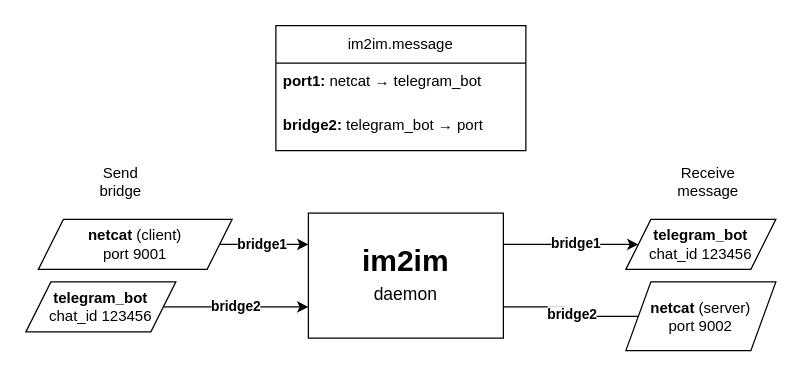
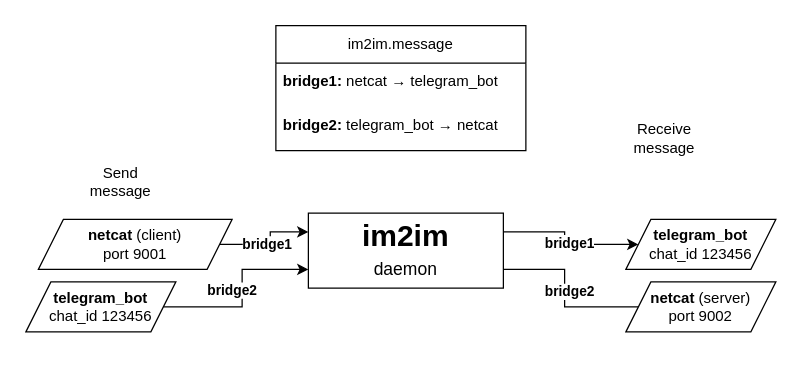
  <mxCell id="0" />
  <mxCell id="1" parent="0" />
  <mxCell id="2" style="edgeStyle=orthogonalEdgeStyle;rounded=0;orthogonalLoop=1;jettySize=auto;html=1;exitX=1;exitY=0.25;exitDx=0;exitDy=0;entryX=0;entryY=0.5;entryDx=0;entryDy=0;" parent="1" source="6" target="13" edge="1"><mxGeometry relative="1" as="geometry" /></mxCell>
  <mxCell id="3" value="&lt;b&gt;bridge1&lt;/b&gt;" style="edgeLabel;html=1;align=center;verticalAlign=middle;resizable=0;points=[];" parent="2" vertex="1" connectable="0"><mxGeometry x="0.056" y="2" relative="1" as="geometry"><mxPoint as="offset" /></mxGeometry></mxCell>
  <mxCell id="4" style="edgeStyle=orthogonalEdgeStyle;rounded=0;orthogonalLoop=1;jettySize=auto;html=1;exitX=1;exitY=0.75;exitDx=0;exitDy=0;entryX=0;entryY=0.5;entryDx=0;entryDy=0;endArrow=none;" parent="1" source="6" target="17" edge="1"><mxGeometry relative="1" as="geometry" /></mxCell>
  <mxCell id="5" value="&lt;b&gt;bridge2&lt;/b&gt;" style="edgeLabel;html=1;align=center;verticalAlign=middle;resizable=0;points=[];" parent="4" vertex="1" connectable="0"><mxGeometry y="-1" relative="1" as="geometry"><mxPoint x="4" y="-3" as="offset" /></mxGeometry></mxCell>
- <mxCell id="6" value="&lt;b&gt;&lt;font style=&quot;font-size: 24px;&quot;&gt;im2im&lt;/font&gt;&lt;/b&gt;&lt;br style=&quot;font-size: 18px;&quot;&gt;&lt;font style=&quot;font-size: 14px;&quot;&gt;daemon&lt;/font&gt;" style="rounded=0;whiteSpace=wrap;html=1;fontSize=18;" parent="1" vertex="1"><mxGeometry x="246" y="170" width="156" height="100" as="geometry" /></mxCell>
+ <mxCell id="6" value="&lt;b&gt;&lt;font style=&quot;font-size: 24px;&quot;&gt;im2im&lt;/font&gt;&lt;/b&gt;&lt;br style=&quot;font-size: 18px;&quot;&gt;&lt;font style=&quot;font-size: 14px;&quot;&gt;daemon&lt;/font&gt;" style="rounded=0;whiteSpace=wrap;html=1;fontSize=18;" parent="1" vertex="1"><mxGeometry x="246" y="170" width="156" height="60" as="geometry" /></mxCell>
  <mxCell id="7" value="im2im.message" style="swimlane;fontStyle=0;childLayout=stackLayout;horizontal=1;startSize=30;horizontalStack=0;resizeParent=1;resizeParentMax=0;resizeLast=0;collapsible=1;marginBottom=0;whiteSpace=wrap;html=1;" parent="1" vertex="1"><mxGeometry x="220" y="20" width="200" height="100" as="geometry" /></mxCell>
- <mxCell id="8" value="&lt;b&gt;port1:&lt;/b&gt;&amp;nbsp;netcat → telegram_bot" style="text;strokeColor=none;fillColor=none;align=left;verticalAlign=middle;spacingLeft=4;spacingRight=4;overflow=hidden;points=[[0,0.5],[1,0.5]];portConstraint=eastwest;rotatable=0;whiteSpace=wrap;html=1;" parent="7" vertex="1"><mxGeometry y="30" width="200" height="30" as="geometry" /></mxCell>
- <mxCell id="9" value="&lt;b&gt;bridge2:&lt;/b&gt; telegram_bot&amp;nbsp;→ port" style="text;strokeColor=none;fillColor=none;align=left;verticalAlign=middle;spacingLeft=4;spacingRight=4;overflow=hidden;points=[[0,0.5],[1,0.5]];portConstraint=eastwest;rotatable=0;whiteSpace=wrap;html=1;" parent="7" vertex="1"><mxGeometry y="60" width="200" height="40" as="geometry" /></mxCell>
+ <mxCell id="8" value="&lt;b&gt;bridge1:&lt;/b&gt;&amp;nbsp;netcat → telegram_bot" style="text;strokeColor=none;fillColor=none;align=left;verticalAlign=middle;spacingLeft=4;spacingRight=4;overflow=hidden;points=[[0,0.5],[1,0.5]];portConstraint=eastwest;rotatable=0;whiteSpace=wrap;html=1;" parent="7" vertex="1"><mxGeometry y="30" width="200" height="30" as="geometry" /></mxCell>
+ <mxCell id="9" value="&lt;b&gt;bridge2:&lt;/b&gt; telegram_bot&amp;nbsp;→ netcat" style="text;strokeColor=none;fillColor=none;align=left;verticalAlign=middle;spacingLeft=4;spacingRight=4;overflow=hidden;points=[[0,0.5],[1,0.5]];portConstraint=eastwest;rotatable=0;whiteSpace=wrap;html=1;" parent="7" vertex="1"><mxGeometry y="60" width="200" height="40" as="geometry" /></mxCell>
  <mxCell id="10" style="edgeStyle=orthogonalEdgeStyle;rounded=0;orthogonalLoop=1;jettySize=auto;html=1;exitX=1;exitY=0.5;exitDx=0;exitDy=0;entryX=0;entryY=0.25;entryDx=0;entryDy=0;" parent="1" source="12" target="6" edge="1"><mxGeometry relative="1" as="geometry" /></mxCell>
  <mxCell id="11" value="&lt;b&gt;bridge1&lt;/b&gt;" style="edgeLabel;html=1;align=center;verticalAlign=middle;resizable=0;points=[];" parent="10" vertex="1" connectable="0"><mxGeometry x="-0.075" y="-3" relative="1" as="geometry"><mxPoint y="-4" as="offset" /></mxGeometry></mxCell>
  <mxCell id="12" value="&lt;b&gt;netcat&lt;/b&gt; (client)&lt;br&gt;port 9001" style="shape=parallelogram;perimeter=parallelogramPerimeter;whiteSpace=wrap;html=1;fixedSize=1;" parent="1" vertex="1"><mxGeometry x="30" y="175" width="155" height="40" as="geometry" /></mxCell>
  <mxCell id="13" value="&lt;b&gt;telegram_bot&lt;/b&gt;&lt;br&gt;chat_id 123456" style="shape=parallelogram;perimeter=parallelogramPerimeter;whiteSpace=wrap;html=1;fixedSize=1;" parent="1" vertex="1"><mxGeometry x="500" y="175" width="120" height="40" as="geometry" /></mxCell>
  <mxCell id="14" style="edgeStyle=orthogonalEdgeStyle;rounded=0;orthogonalLoop=1;jettySize=auto;html=1;exitX=1;exitY=0.5;exitDx=0;exitDy=0;entryX=0;entryY=0.75;entryDx=0;entryDy=0;" parent="1" source="16" target="6" edge="1"><mxGeometry relative="1" as="geometry" /></mxCell>
  <mxCell id="15" value="&lt;b&gt;bridge2&lt;/b&gt;" style="edgeLabel;html=1;align=center;verticalAlign=middle;resizable=0;points=[];" parent="14" vertex="1" connectable="0"><mxGeometry x="0.086" y="3" relative="1" as="geometry"><mxPoint x="-6" y="2" as="offset" /></mxGeometry></mxCell>
  <mxCell id="16" value="&lt;b&gt;telegram_bot&lt;/b&gt;&lt;br&gt;chat_id 123456" style="shape=parallelogram;perimeter=parallelogramPerimeter;whiteSpace=wrap;html=1;fixedSize=1;" parent="1" vertex="1"><mxGeometry x="20" y="225" width="120" height="40" as="geometry" /></mxCell>
- <mxCell id="17" value="&lt;b&gt;netcat&lt;/b&gt; (server)&lt;br&gt;port 9002" style="shape=parallelogram;perimeter=parallelogramPerimeter;whiteSpace=wrap;html=1;fixedSize=1;" parent="1" vertex="1"><mxGeometry x="500" y="225" width="120" height="55" as="geometry" /></mxCell>
- <mxCell id="18" value="Send bridge" style="text;html=1;strokeColor=none;fillColor=none;align=center;verticalAlign=middle;whiteSpace=wrap;rounded=0;" vertex="1" parent="1"><mxGeometry x="66" y="130" width="60" height="30" as="geometry" /></mxCell>
- <mxCell id="19" value="Receive message" style="text;html=1;strokeColor=none;fillColor=none;align=center;verticalAlign=middle;whiteSpace=wrap;rounded=0;" vertex="1" parent="1"><mxGeometry x="536" y="130" width="60" height="30" as="geometry" /></mxCell>
+ <mxCell id="17" value="&lt;b&gt;netcat&lt;/b&gt; (server)&lt;br&gt;port 9002" style="shape=parallelogram;perimeter=parallelogramPerimeter;whiteSpace=wrap;html=1;fixedSize=1;" parent="1" vertex="1"><mxGeometry x="500" y="225" width="120" height="40" as="geometry" /></mxCell>
+ <mxCell id="18" value="Send message" style="text;html=1;strokeColor=none;fillColor=none;align=center;verticalAlign=middle;whiteSpace=wrap;rounded=0;" vertex="1" parent="1"><mxGeometry x="66" y="130" width="60" height="30" as="geometry" /></mxCell>
+ <mxCell id="19" value="Receive message" style="text;html=1;strokeColor=none;fillColor=none;align=center;verticalAlign=middle;whiteSpace=wrap;rounded=0;" vertex="1" parent="1"><mxGeometry x="501" y="95" width="60" height="30" as="geometry" /></mxCell>
